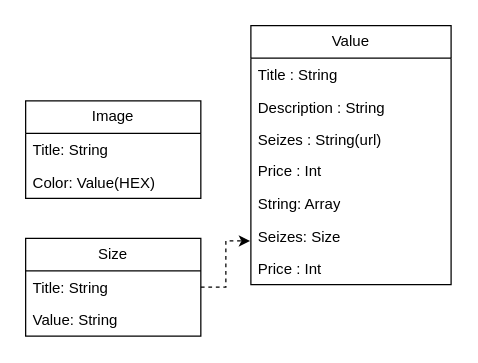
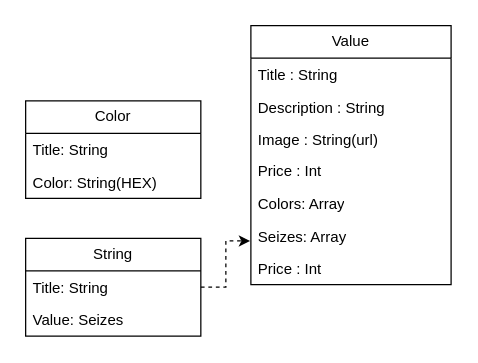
  <mxCell id="0" />
  <mxCell id="1" parent="0" />
  <mxCell id="2" value="Value" style="swimlane;fontStyle=0;childLayout=stackLayout;horizontal=1;startSize=26;fillColor=none;horizontalStack=0;resizeParent=1;resizeParentMax=0;resizeLast=0;collapsible=1;marginBottom=0;whiteSpace=wrap;html=1;" vertex="1" parent="1"><mxGeometry x="200" y="20" width="160" height="207" as="geometry" /></mxCell>
  <mxCell id="3" value="Title : String" style="text;strokeColor=none;fillColor=none;align=left;verticalAlign=top;spacingLeft=4;spacingRight=4;overflow=hidden;rotatable=0;points=[[0,0.5],[1,0.5]];portConstraint=eastwest;whiteSpace=wrap;html=1;" vertex="1" parent="2"><mxGeometry y="26" width="160" height="26" as="geometry" /></mxCell>
  <mxCell id="4" value="Description : String" style="text;strokeColor=none;fillColor=none;align=left;verticalAlign=top;spacingLeft=4;spacingRight=4;overflow=hidden;rotatable=0;points=[[0,0.5],[1,0.5]];portConstraint=eastwest;whiteSpace=wrap;html=1;" vertex="1" parent="2"><mxGeometry y="52" width="160" height="26" as="geometry" /></mxCell>
- <mxCell id="5" value="Seizes : String(url)" style="text;strokeColor=none;fillColor=none;align=left;verticalAlign=top;spacingLeft=4;spacingRight=4;overflow=hidden;rotatable=0;points=[[0,0.5],[1,0.5]];portConstraint=eastwest;whiteSpace=wrap;html=1;" vertex="1" parent="2"><mxGeometry y="78" width="160" height="25" as="geometry" /></mxCell>
+ <mxCell id="5" value="Image : String(url)" style="text;strokeColor=none;fillColor=none;align=left;verticalAlign=top;spacingLeft=4;spacingRight=4;overflow=hidden;rotatable=0;points=[[0,0.5],[1,0.5]];portConstraint=eastwest;whiteSpace=wrap;html=1;" vertex="1" parent="2"><mxGeometry y="78" width="160" height="25" as="geometry" /></mxCell>
  <mxCell id="6" value="Price : Int" style="text;strokeColor=none;fillColor=none;align=left;verticalAlign=top;spacingLeft=4;spacingRight=4;overflow=hidden;rotatable=0;points=[[0,0.5],[1,0.5]];portConstraint=eastwest;whiteSpace=wrap;html=1;" vertex="1" parent="2"><mxGeometry y="103" width="160" height="26" as="geometry" /></mxCell>
- <mxCell id="7" value="String: Array" style="text;strokeColor=none;fillColor=none;align=left;verticalAlign=top;spacingLeft=4;spacingRight=4;overflow=hidden;rotatable=0;points=[[0,0.5],[1,0.5]];portConstraint=eastwest;whiteSpace=wrap;html=1;" vertex="1" parent="2"><mxGeometry y="129" width="160" height="26" as="geometry" /></mxCell>
- <mxCell id="8" value="Seizes: Size" style="text;strokeColor=none;fillColor=none;align=left;verticalAlign=top;spacingLeft=4;spacingRight=4;overflow=hidden;rotatable=0;points=[[0,0.5],[1,0.5]];portConstraint=eastwest;whiteSpace=wrap;html=1;" vertex="1" parent="2"><mxGeometry y="155" width="160" height="26" as="geometry" /></mxCell>
+ <mxCell id="7" value="Colors: Array" style="text;strokeColor=none;fillColor=none;align=left;verticalAlign=top;spacingLeft=4;spacingRight=4;overflow=hidden;rotatable=0;points=[[0,0.5],[1,0.5]];portConstraint=eastwest;whiteSpace=wrap;html=1;" vertex="1" parent="2"><mxGeometry y="129" width="160" height="26" as="geometry" /></mxCell>
+ <mxCell id="8" value="Seizes: Array" style="text;strokeColor=none;fillColor=none;align=left;verticalAlign=top;spacingLeft=4;spacingRight=4;overflow=hidden;rotatable=0;points=[[0,0.5],[1,0.5]];portConstraint=eastwest;whiteSpace=wrap;html=1;" vertex="1" parent="2"><mxGeometry y="155" width="160" height="26" as="geometry" /></mxCell>
  <mxCell id="9" value="Price : Int" style="text;strokeColor=none;fillColor=none;align=left;verticalAlign=top;spacingLeft=4;spacingRight=4;overflow=hidden;rotatable=0;points=[[0,0.5],[1,0.5]];portConstraint=eastwest;whiteSpace=wrap;html=1;" vertex="1" parent="2"><mxGeometry y="181" width="160" height="26" as="geometry" /></mxCell>
- <mxCell id="10" value="Image" style="swimlane;fontStyle=0;childLayout=stackLayout;horizontal=1;startSize=26;fillColor=none;horizontalStack=0;resizeParent=1;resizeParentMax=0;resizeLast=0;collapsible=1;marginBottom=0;whiteSpace=wrap;html=1;" vertex="1" parent="1"><mxGeometry x="20" y="80" width="140" height="78" as="geometry" /></mxCell>
+ <mxCell id="10" value="Color" style="swimlane;fontStyle=0;childLayout=stackLayout;horizontal=1;startSize=26;fillColor=none;horizontalStack=0;resizeParent=1;resizeParentMax=0;resizeLast=0;collapsible=1;marginBottom=0;whiteSpace=wrap;html=1;" vertex="1" parent="1"><mxGeometry x="20" y="80" width="140" height="78" as="geometry" /></mxCell>
  <mxCell id="11" value="Title: String&lt;span style=&quot;white-space: pre;&quot;&gt;&#09;&lt;/span&gt;" style="text;strokeColor=none;fillColor=none;align=left;verticalAlign=top;spacingLeft=4;spacingRight=4;overflow=hidden;rotatable=0;points=[[0,0.5],[1,0.5]];portConstraint=eastwest;whiteSpace=wrap;html=1;" vertex="1" parent="10"><mxGeometry y="26" width="140" height="26" as="geometry" /></mxCell>
- <mxCell id="12" value="Color: Value(HEX)" style="text;strokeColor=none;fillColor=none;align=left;verticalAlign=top;spacingLeft=4;spacingRight=4;overflow=hidden;rotatable=0;points=[[0,0.5],[1,0.5]];portConstraint=eastwest;whiteSpace=wrap;html=1;" vertex="1" parent="10"><mxGeometry y="52" width="140" height="26" as="geometry" /></mxCell>
+ <mxCell id="12" value="Color: String(HEX)" style="text;strokeColor=none;fillColor=none;align=left;verticalAlign=top;spacingLeft=4;spacingRight=4;overflow=hidden;rotatable=0;points=[[0,0.5],[1,0.5]];portConstraint=eastwest;whiteSpace=wrap;html=1;" vertex="1" parent="10"><mxGeometry y="52" width="140" height="26" as="geometry" /></mxCell>
  <mxCell id="13" value="" style="edgeStyle=orthogonalEdgeStyle;rounded=0;orthogonalLoop=1;jettySize=auto;html=1;entryX=-0.004;entryY=0.654;entryDx=0;entryDy=0;entryPerimeter=0;dashed=1;" edge="1" parent="1" source="14" target="8"><mxGeometry relative="1" as="geometry" /></mxCell>
- <mxCell id="14" value="Size" style="swimlane;fontStyle=0;childLayout=stackLayout;horizontal=1;startSize=26;fillColor=none;horizontalStack=0;resizeParent=1;resizeParentMax=0;resizeLast=0;collapsible=1;marginBottom=0;whiteSpace=wrap;html=1;" vertex="1" parent="1"><mxGeometry x="20" y="190" width="140" height="78" as="geometry" /></mxCell>
+ <mxCell id="14" value="String" style="swimlane;fontStyle=0;childLayout=stackLayout;horizontal=1;startSize=26;fillColor=none;horizontalStack=0;resizeParent=1;resizeParentMax=0;resizeLast=0;collapsible=1;marginBottom=0;whiteSpace=wrap;html=1;" vertex="1" parent="1"><mxGeometry x="20" y="190" width="140" height="78" as="geometry" /></mxCell>
  <mxCell id="15" value="Title: String&lt;span style=&quot;white-space: pre;&quot;&gt;&#09;&lt;/span&gt;" style="text;strokeColor=none;fillColor=none;align=left;verticalAlign=top;spacingLeft=4;spacingRight=4;overflow=hidden;rotatable=0;points=[[0,0.5],[1,0.5]];portConstraint=eastwest;whiteSpace=wrap;html=1;" vertex="1" parent="14"><mxGeometry y="26" width="140" height="26" as="geometry" /></mxCell>
- <mxCell id="16" value="Value: String" style="text;strokeColor=none;fillColor=none;align=left;verticalAlign=top;spacingLeft=4;spacingRight=4;overflow=hidden;rotatable=0;points=[[0,0.5],[1,0.5]];portConstraint=eastwest;whiteSpace=wrap;html=1;" vertex="1" parent="14"><mxGeometry y="52" width="140" height="26" as="geometry" /></mxCell>
+ <mxCell id="16" value="Value: Seizes" style="text;strokeColor=none;fillColor=none;align=left;verticalAlign=top;spacingLeft=4;spacingRight=4;overflow=hidden;rotatable=0;points=[[0,0.5],[1,0.5]];portConstraint=eastwest;whiteSpace=wrap;html=1;" vertex="1" parent="14"><mxGeometry y="52" width="140" height="26" as="geometry" /></mxCell>
